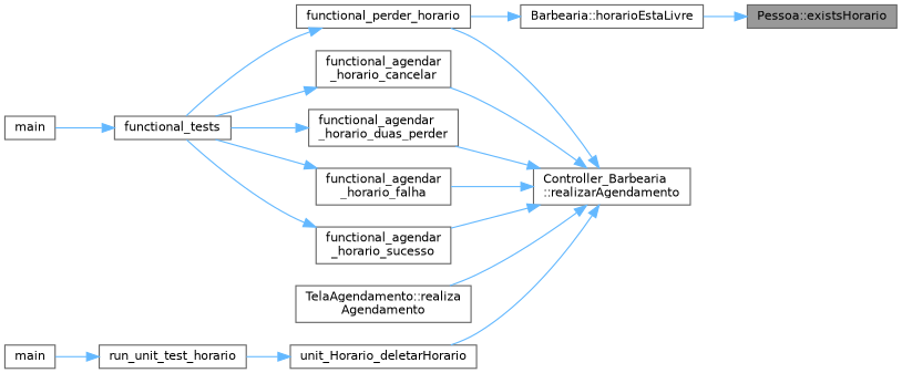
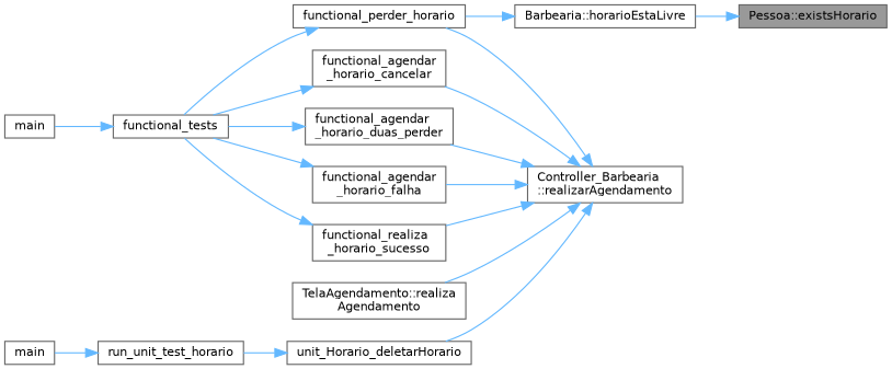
  digraph {
    rankdir=RL
    node [color=grey40 fillcolor=white fontname=Helvetica fontsize=10 shape=box style=filled]
    edge [color=steelblue1 dir=back fontname=Helvetica fontsize=10 labelfontname=Helvetica labelfontsize=10 style=solid]
    n1 [color=gray40 fillcolor=grey60 fontcolor=black height=0.2 label="Pessoa::existsHorario" width=0.4]
    n2 [height=0.2 label="Barbearia::horarioEstaLivre" width=0.4]
    n3 [height=0.2 label=functional_perder_horario width=0.4]
    n4 [height=0.2 label="Controller_Barbearia\l::realizarAgendamento" width=0.4]
    n5 [height=0.2 label="functional_agendar\l_horario_cancelar" width=0.4]
    n6 [height=0.2 label="functional_agendar\l_horario_duas_perder" width=0.4]
    n7 [height=0.2 label="functional_agendar\l_horario_falha" width=0.4]
-   n8 [height=0.2 label="functional_agendar\l_horario_sucesso" width=0.4]
+   n8 [height=0.2 label="functional_realiza\l_horario_sucesso" width=0.4]
    n9 [height=0.2 label="TelaAgendamento::realiza\lAgendamento" width=0.4]
    n10 [height=0.2 label=unit_Horario_deletarHorario width=0.4]
    n11 [height=0.2 label=functional_tests width=0.4]
    n12 [height=0.2 label=run_unit_test_horario width=0.4]
    n13 [height=0.2 label=main width=0.4]
    n14 [height=0.2 label=main width=0.4]
    n1 -> n2
    n2 -> n3
    n3 -> n11
    n4 -> n3
    n4 -> n5
    n4 -> n6
    n4 -> n7
    n4 -> n8
    n4 -> n9
    n4 -> n10
    n5 -> n11
    n6 -> n11
    n7 -> n11
    n8 -> n11
    n10 -> n12
    n11 -> n13
    n12 -> n14
  }
